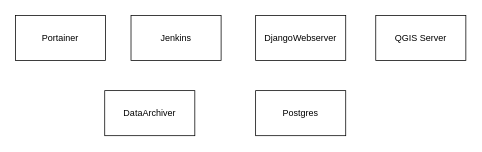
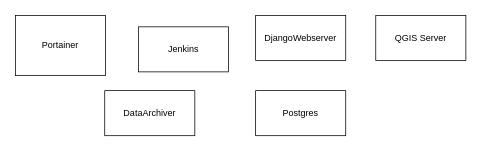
  <mxCell id="0" />
  <mxCell id="1" parent="0" />
- <mxCell id="2" value="Portainer" style="rounded=0;whiteSpace=wrap;html=1;" vertex="1" parent="1"><mxGeometry x="20" y="20" width="120" height="60" as="geometry" /></mxCell>
- <mxCell id="3" value="Jenkins" style="rounded=0;whiteSpace=wrap;html=1;" vertex="1" parent="1"><mxGeometry x="174" y="20" width="120" height="60" as="geometry" /></mxCell>
+ <mxCell id="2" value="Portainer" style="rounded=0;whiteSpace=wrap;html=1;" vertex="1" parent="1"><mxGeometry x="20" y="20" width="120" height="80" as="geometry" /></mxCell>
+ <mxCell id="3" value="Jenkins" style="rounded=0;whiteSpace=wrap;html=1;" vertex="1" parent="1"><mxGeometry x="184" y="35" width="120" height="60" as="geometry" /></mxCell>
  <mxCell id="4" value="DataArchiver" style="rounded=0;whiteSpace=wrap;html=1;" vertex="1" parent="1"><mxGeometry x="139" y="120" width="120" height="60" as="geometry" /></mxCell>
  <mxCell id="5" value="DjangoWebserver" style="rounded=0;whiteSpace=wrap;html=1;" vertex="1" parent="1"><mxGeometry x="340" y="20" width="120" height="60" as="geometry" /></mxCell>
  <mxCell id="6" value="Postgres" style="rounded=0;whiteSpace=wrap;html=1;" vertex="1" parent="1"><mxGeometry x="340" y="120" width="120" height="60" as="geometry" /></mxCell>
  <mxCell id="7" value="QGIS Server" style="rounded=0;whiteSpace=wrap;html=1;" vertex="1" parent="1"><mxGeometry x="500" y="20" width="120" height="60" as="geometry" /></mxCell>
